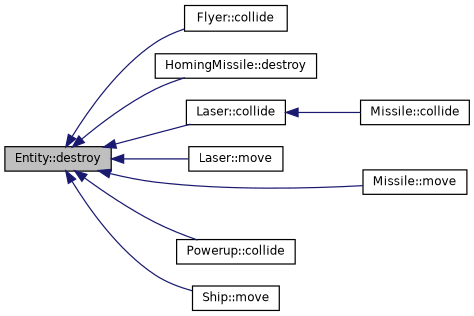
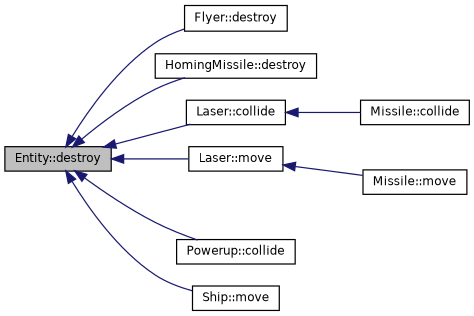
  digraph {
    rankdir=LR
    node [color=black fillcolor=white fontname=Helvetica fontsize=10 shape=record style=filled]
    edge [color=midnightblue dir=back fontname=Helvetica fontsize=10 labelfontname=Helvetica labelfontsize=10 style=solid]
    n1 [fillcolor=grey75 fontcolor=black height=0.2 label="Entity::destroy" width=0.4]
-   n2 [height=0.2 label="Flyer::collide" width=0.4]
+   n2 [height=0.2 label="Flyer::destroy" width=0.4]
    n3 [height=0.2 label="HomingMissile::destroy" width=0.4]
    n4 [height=0.2 label="Laser::collide" width=0.4]
    n5 [height=0.2 label="Laser::move" width=0.4]
    n6 [height=0.2 label="Missile::move" width=0.4]
    n7 [height=0.2 label="Powerup::collide" width=0.4]
    n8 [height=0.2 label="Ship::move" width=0.4]
    n9 [height=0.2 label="Missile::collide" width=0.4]
    n1 -> n2
    n1 -> n3
    n1 -> n4
    n1 -> n5
-   n1 -> n6
+   n5 -> n6
    n1 -> n7
    n1 -> n8
    n4 -> n9
  }
